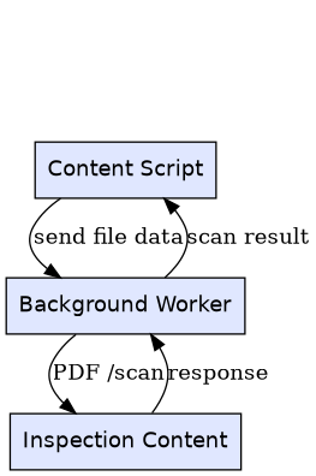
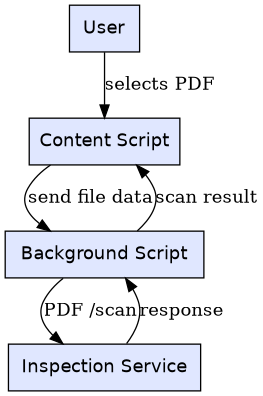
  digraph {
    rankdir=TB
    node [fillcolor="#e0e7ff" fontname=Helvetica shape=box style=filled]
+   User
    "Content Script"
-   "Background Worker"
-   "Inspection Service" [label="Inspection Content"]
+   "Background Worker" [label="Background Script"]
+   "Inspection Service"
+   User -> "Content Script" [label="selects PDF"]
    "Content Script" -> "Background Worker" [label="send file data"]
    "Background Worker" -> "Content Script" [label="scan result"]
    "Background Worker" -> "Inspection Service" [label="PDF /scan"]
    "Inspection Service" -> "Background Worker" [label=response]
  }
